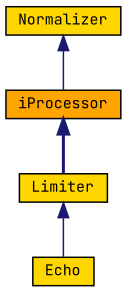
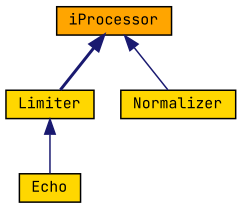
  digraph {
    fontname="JetBrains Mono"
    rankdir=TB
    node [color=black fillcolor=gold fontname="JetBrains Mono" fontsize=10 shape=record style=filled]
    edge [color=midnightblue dir=back fontname="JetBrains Mono" fontsize=10 labelfontname=Helvetica labelfontsize=10 style=solid]
    n1 [fillcolor=orange height=0.2 label=iProcessor width=0.4]
    n2 [height=0.2 label=Limiter width=0.4]
    n3 [height=0.2 label=Normalizer width=0.4]
    n4 [height=0.2 label=Echo width=0.4]
    n1 -> n2 [style=bold]
-   n3 -> n1
+   n1 -> n3
    n2 -> n4
  }
